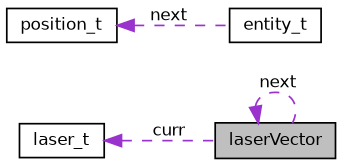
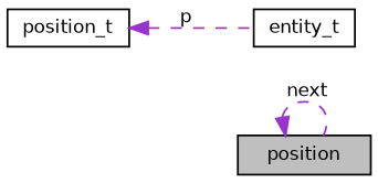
  digraph {
    rankdir=LR
    node [color=black fillcolor=white fontname=Helvetica fontsize=10 shape=record style=filled]
    edge [color=darkorchid3 dir=back fontname=Helvetica fontsize=10 labelfontname=Helvetica labelfontsize=10 style=dashed]
-   n1 [fillcolor=grey75 fontcolor=black height=0.2 label=laserVector width=0.4]
-   n2 [height=0.2 label=laser_t width=0.4]
+   n1 [fillcolor=grey75 fontcolor=black height=0.2 label=position width=0.4]
    n3 [height=0.2 label=entity_t width=0.4]
    n4 [height=0.2 label=position_t width=0.4]
    n1 -> n1 [label=" next"]
-   n2 -> n1 [label=" curr"]
-   n4 -> n3 [label=" next"]
+   n4 -> n3 [label=" p"]
  }
